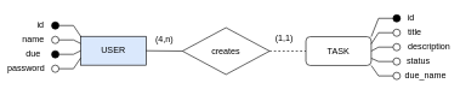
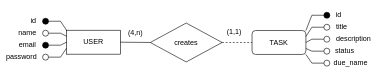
  <mxCell id="0" />
  <mxCell id="1" parent="0" />
- <mxCell id="2" value="USER" style="rounded=0;whiteSpace=wrap;html=1;fillColor=#dae8fc;" vertex="1" parent="1"><mxGeometry x="110" y="50" width="90" height="40" as="geometry" /></mxCell>
+ <mxCell id="2" value="USER" style="rounded=0;whiteSpace=wrap;html=1;" vertex="1" parent="1"><mxGeometry x="110" y="50" width="90" height="40" as="geometry" /></mxCell>
  <mxCell id="3" value="creates" style="shape=rhombus;perimeter=rhombusPerimeter;whiteSpace=wrap;html=1;align=center;fillColor=none;gradientColor=none;" vertex="1" parent="1"><mxGeometry x="250" y="38" width="120" height="65" as="geometry" /></mxCell>
  <mxCell id="4" value="" style="endArrow=none;html=1;rounded=0;entryX=0;entryY=0.5;entryDx=0;entryDy=0;" edge="1" parent="1" target="3"><mxGeometry relative="1" as="geometry"><mxPoint x="200" y="70" as="sourcePoint" /><mxPoint x="360" y="70" as="targetPoint" /></mxGeometry></mxCell>
  <mxCell id="5" value="" style="endArrow=none;html=1;rounded=0;entryX=0;entryY=0.5;entryDx=0;entryDy=0;exitX=1;exitY=0.5;exitDx=0;exitDy=0;dashed=1;" edge="1" parent="1" source="3" target="6"><mxGeometry relative="1" as="geometry"><mxPoint x="400" y="70" as="sourcePoint" /><mxPoint x="430" y="70.5" as="targetPoint" /></mxGeometry></mxCell>
  <mxCell id="6" value="TASK" style="whiteSpace=wrap;html=1;gradientColor=none;fillColor=none;rounded=1;" vertex="1" parent="1"><mxGeometry x="420" y="50.5" width="90" height="40" as="geometry" /></mxCell>
  <mxCell id="7" value="" style="ellipse;whiteSpace=wrap;html=1;aspect=fixed;" vertex="1" parent="1"><mxGeometry x="540" y="100" width="10" height="10" as="geometry" /></mxCell>
  <mxCell id="8" value="" style="ellipse;whiteSpace=wrap;html=1;aspect=fixed;" vertex="1" parent="1"><mxGeometry x="540" y="80" width="10" height="10" as="geometry" /></mxCell>
  <mxCell id="9" value="" style="ellipse;whiteSpace=wrap;html=1;aspect=fixed;" vertex="1" parent="1"><mxGeometry x="540" y="60" width="10" height="10" as="geometry" /></mxCell>
  <mxCell id="10" value="" style="ellipse;whiteSpace=wrap;html=1;aspect=fixed;" vertex="1" parent="1"><mxGeometry x="540" y="40" width="10" height="10" as="geometry" /></mxCell>
  <mxCell id="11" value="" style="ellipse;whiteSpace=wrap;html=1;aspect=fixed;fillColor=#000000;" vertex="1" parent="1"><mxGeometry x="540" y="20" width="10" height="10" as="geometry" /></mxCell>
  <mxCell id="12" value="" style="ellipse;whiteSpace=wrap;html=1;aspect=fixed;" vertex="1" parent="1"><mxGeometry x="70" y="90" width="10" height="10" as="geometry" /></mxCell>
  <mxCell id="13" value="" style="ellipse;whiteSpace=wrap;html=1;aspect=fixed;strokeColor=#000000;fillStyle=solid;fillColor=#000000;" vertex="1" parent="1"><mxGeometry x="70" y="70" width="10" height="10" as="geometry" /></mxCell>
  <mxCell id="14" value="" style="ellipse;whiteSpace=wrap;html=1;aspect=fixed;" vertex="1" parent="1"><mxGeometry x="70" y="50" width="10" height="10" as="geometry" /></mxCell>
  <mxCell id="15" value="" style="ellipse;whiteSpace=wrap;html=1;aspect=fixed;fillColor=#000000;" vertex="1" parent="1"><mxGeometry x="70" y="30" width="10" height="10" as="geometry" /></mxCell>
  <mxCell id="16" value="" style="endArrow=none;html=1;rounded=0;exitX=1;exitY=0;exitDx=0;exitDy=0;entryX=0;entryY=0.5;entryDx=0;entryDy=0;" edge="1" parent="1" source="6" target="11"><mxGeometry width="50" height="50" relative="1" as="geometry"><mxPoint x="500" y="40" as="sourcePoint" /><mxPoint x="530" y="20" as="targetPoint" /><Array as="points"><mxPoint x="520" y="25" /></Array></mxGeometry></mxCell>
  <mxCell id="17" value="" style="endArrow=none;html=1;rounded=0;exitX=1;exitY=0.25;exitDx=0;exitDy=0;entryX=0;entryY=0.5;entryDx=0;entryDy=0;" edge="1" parent="1" source="6" target="10"><mxGeometry width="50" height="50" relative="1" as="geometry"><mxPoint x="520" y="61" as="sourcePoint" /><mxPoint x="550" y="35" as="targetPoint" /><Array as="points"><mxPoint x="520" y="45" /></Array></mxGeometry></mxCell>
  <mxCell id="18" value="" style="endArrow=none;html=1;rounded=0;exitX=1;exitY=0.5;exitDx=0;exitDy=0;entryX=0;entryY=0.5;entryDx=0;entryDy=0;" edge="1" parent="1" source="6" target="9"><mxGeometry width="50" height="50" relative="1" as="geometry"><mxPoint x="530" y="71" as="sourcePoint" /><mxPoint x="560" y="45" as="targetPoint" /><Array as="points"><mxPoint x="520" y="65" /></Array></mxGeometry></mxCell>
  <mxCell id="19" value="" style="endArrow=none;html=1;rounded=0;exitX=1;exitY=0.75;exitDx=0;exitDy=0;entryX=0;entryY=0.5;entryDx=0;entryDy=0;" edge="1" parent="1" source="6" target="8"><mxGeometry width="50" height="50" relative="1" as="geometry"><mxPoint x="540" y="81" as="sourcePoint" /><mxPoint x="570" y="55" as="targetPoint" /><Array as="points"><mxPoint x="520" y="85" /></Array></mxGeometry></mxCell>
  <mxCell id="20" value="" style="endArrow=none;html=1;rounded=0;exitX=1;exitY=1;exitDx=0;exitDy=0;entryX=0;entryY=0.5;entryDx=0;entryDy=0;" edge="1" parent="1" source="6" target="7"><mxGeometry width="50" height="50" relative="1" as="geometry"><mxPoint x="550" y="91" as="sourcePoint" /><mxPoint x="580" y="65" as="targetPoint" /><Array as="points"><mxPoint x="520" y="105" /></Array></mxGeometry></mxCell>
  <mxCell id="21" value="" style="endArrow=none;html=1;rounded=0;entryX=1;entryY=0.5;entryDx=0;entryDy=0;exitX=0;exitY=0;exitDx=0;exitDy=0;" edge="1" parent="1" source="2" target="15"><mxGeometry width="50" height="50" relative="1" as="geometry"><mxPoint x="90" y="80" as="sourcePoint" /><mxPoint x="140" y="30" as="targetPoint" /><Array as="points"><mxPoint x="100" y="35" /></Array></mxGeometry></mxCell>
  <mxCell id="22" value="" style="endArrow=none;html=1;rounded=0;entryX=1;entryY=0.5;entryDx=0;entryDy=0;exitX=0;exitY=0.25;exitDx=0;exitDy=0;" edge="1" parent="1" source="2" target="14"><mxGeometry width="50" height="50" relative="1" as="geometry"><mxPoint x="120" y="60" as="sourcePoint" /><mxPoint x="90" y="45" as="targetPoint" /><Array as="points"><mxPoint x="100" y="55" /></Array></mxGeometry></mxCell>
  <mxCell id="23" value="" style="endArrow=none;html=1;rounded=0;entryX=1;entryY=0.5;entryDx=0;entryDy=0;exitX=0;exitY=0.5;exitDx=0;exitDy=0;" edge="1" parent="1" source="2" target="13"><mxGeometry width="50" height="50" relative="1" as="geometry"><mxPoint x="130" y="70" as="sourcePoint" /><mxPoint x="100" y="55" as="targetPoint" /><Array as="points"><mxPoint x="100" y="75" /></Array></mxGeometry></mxCell>
  <mxCell id="24" value="" style="endArrow=none;html=1;rounded=0;entryX=1;entryY=0.5;entryDx=0;entryDy=0;exitX=0;exitY=0.75;exitDx=0;exitDy=0;" edge="1" parent="1" source="2" target="12"><mxGeometry width="50" height="50" relative="1" as="geometry"><mxPoint x="140" y="80" as="sourcePoint" /><mxPoint x="110" y="65" as="targetPoint" /><Array as="points"><mxPoint x="100" y="95" /></Array></mxGeometry></mxCell>
  <mxCell id="25" value="id" style="text;html=1;strokeColor=none;fillColor=none;align=center;verticalAlign=middle;whiteSpace=wrap;rounded=0;" vertex="1" parent="1"><mxGeometry x="550" y="20" width="30" height="10" as="geometry" /></mxCell>
  <mxCell id="26" value="title" style="text;html=1;strokeColor=none;fillColor=none;align=center;verticalAlign=middle;whiteSpace=wrap;rounded=0;" vertex="1" parent="1"><mxGeometry x="550" y="40" width="40" height="10" as="geometry" /></mxCell>
  <mxCell id="27" value="description" style="text;html=1;strokeColor=none;fillColor=none;align=center;verticalAlign=middle;whiteSpace=wrap;rounded=0;" vertex="1" parent="1"><mxGeometry x="570" y="60" width="40" height="10" as="geometry" /></mxCell>
  <mxCell id="28" value="status" style="text;html=1;strokeColor=none;fillColor=none;align=center;verticalAlign=middle;whiteSpace=wrap;rounded=0;" vertex="1" parent="1"><mxGeometry x="560" y="80" width="30" height="10" as="geometry" /></mxCell>
  <mxCell id="29" value="due_name" style="text;html=1;strokeColor=none;fillColor=none;align=center;verticalAlign=middle;whiteSpace=wrap;rounded=0;" vertex="1" parent="1"><mxGeometry x="570" y="100" width="30" height="10" as="geometry" /></mxCell>
  <mxCell id="30" value="id" style="text;html=1;strokeColor=none;fillColor=none;align=center;verticalAlign=middle;whiteSpace=wrap;rounded=0;" vertex="1" parent="1"><mxGeometry x="40" y="30" width="30" height="10" as="geometry" /></mxCell>
  <mxCell id="31" value="name" style="text;html=1;strokeColor=none;fillColor=none;align=center;verticalAlign=middle;whiteSpace=wrap;rounded=0;" vertex="1" parent="1"><mxGeometry x="30" y="50" width="30" height="10" as="geometry" /></mxCell>
- <mxCell id="32" value="due" style="text;html=1;strokeColor=none;fillColor=none;align=center;verticalAlign=middle;whiteSpace=wrap;rounded=0;" vertex="1" parent="1"><mxGeometry x="30" y="70" width="30" height="10" as="geometry" /></mxCell>
+ <mxCell id="32" value="email" style="text;html=1;strokeColor=none;fillColor=none;align=center;verticalAlign=middle;whiteSpace=wrap;rounded=0;" vertex="1" parent="1"><mxGeometry x="30" y="70" width="30" height="10" as="geometry" /></mxCell>
  <mxCell id="33" value="password" style="text;html=1;strokeColor=none;fillColor=none;align=center;verticalAlign=middle;whiteSpace=wrap;rounded=0;" vertex="1" parent="1"><mxGeometry x="20" y="90" width="30" height="10" as="geometry" /></mxCell>
  <mxCell id="34" value="(4,n)" style="text;html=1;align=center;verticalAlign=middle;resizable=0;points=[];autosize=1;strokeColor=none;fillColor=none;" vertex="1" parent="1"><mxGeometry x="200" y="40" width="50" height="30" as="geometry" /></mxCell>
  <mxCell id="35" value="(1,1)" style="text;html=1;align=center;verticalAlign=middle;resizable=0;points=[];autosize=1;strokeColor=none;fillColor=none;" vertex="1" parent="1"><mxGeometry x="365" y="38" width="50" height="30" as="geometry" /></mxCell>
